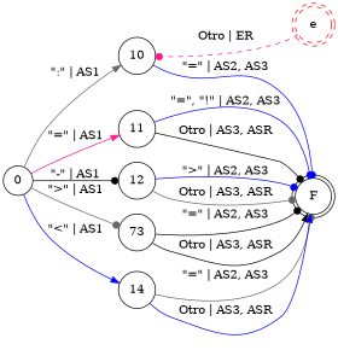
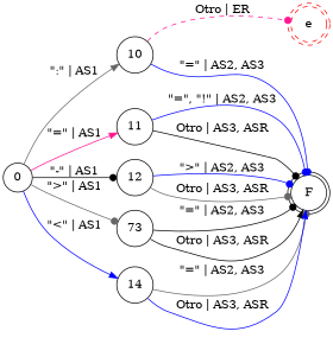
  digraph {
    rankdir=LR
    node [shape=circle]
    edge [arrowhead=dot color=blue]
    F [shape=doublecircle]
    n2 [color=red label=e shape=doublecircle style=dashed]
    0
    10
    11
    12
    n7 [label=73]
    14
    0 -> 10 [arrowhead=normal color=gray40 label="\":\" | AS1"]
    0 -> 11 [arrowhead=normal color=deeppink label="\"=\" | AS1"]
    0 -> 12 [color=black label="\"-\" | AS1"]
    0 -> n7 [color=gray40 label="\">\" | AS1"]
    0 -> 14 [arrowhead=normal label="\"<\" | AS1"]
    10 -> F [label="\"=\" | AS2, AS3"]
-   n2 -> 10 [color=deeppink label="Otro | ER" style=dashed]
+   10 -> n2 [color=deeppink label="Otro | ER" style=dashed]
    11 -> F [label="\"=\", \"!\" | AS2, AS3"]
    11 -> F [color=black label="Otro | AS3, ASR"]
    12 -> F [label="\">\" | AS2, AS3"]
    12 -> F [color=gray40 label="Otro | AS3, ASR"]
    n7 -> F [color=black label="\"=\" | AS2, AS3"]
    n7 -> F [arrowhead=normal color=black label="Otro | AS3, ASR"]
    14 -> F [color=gray40 label="\"=\" | AS2, AS3"]
    14 -> F [arrowhead=normal label="Otro | AS3, ASR"]
  }
